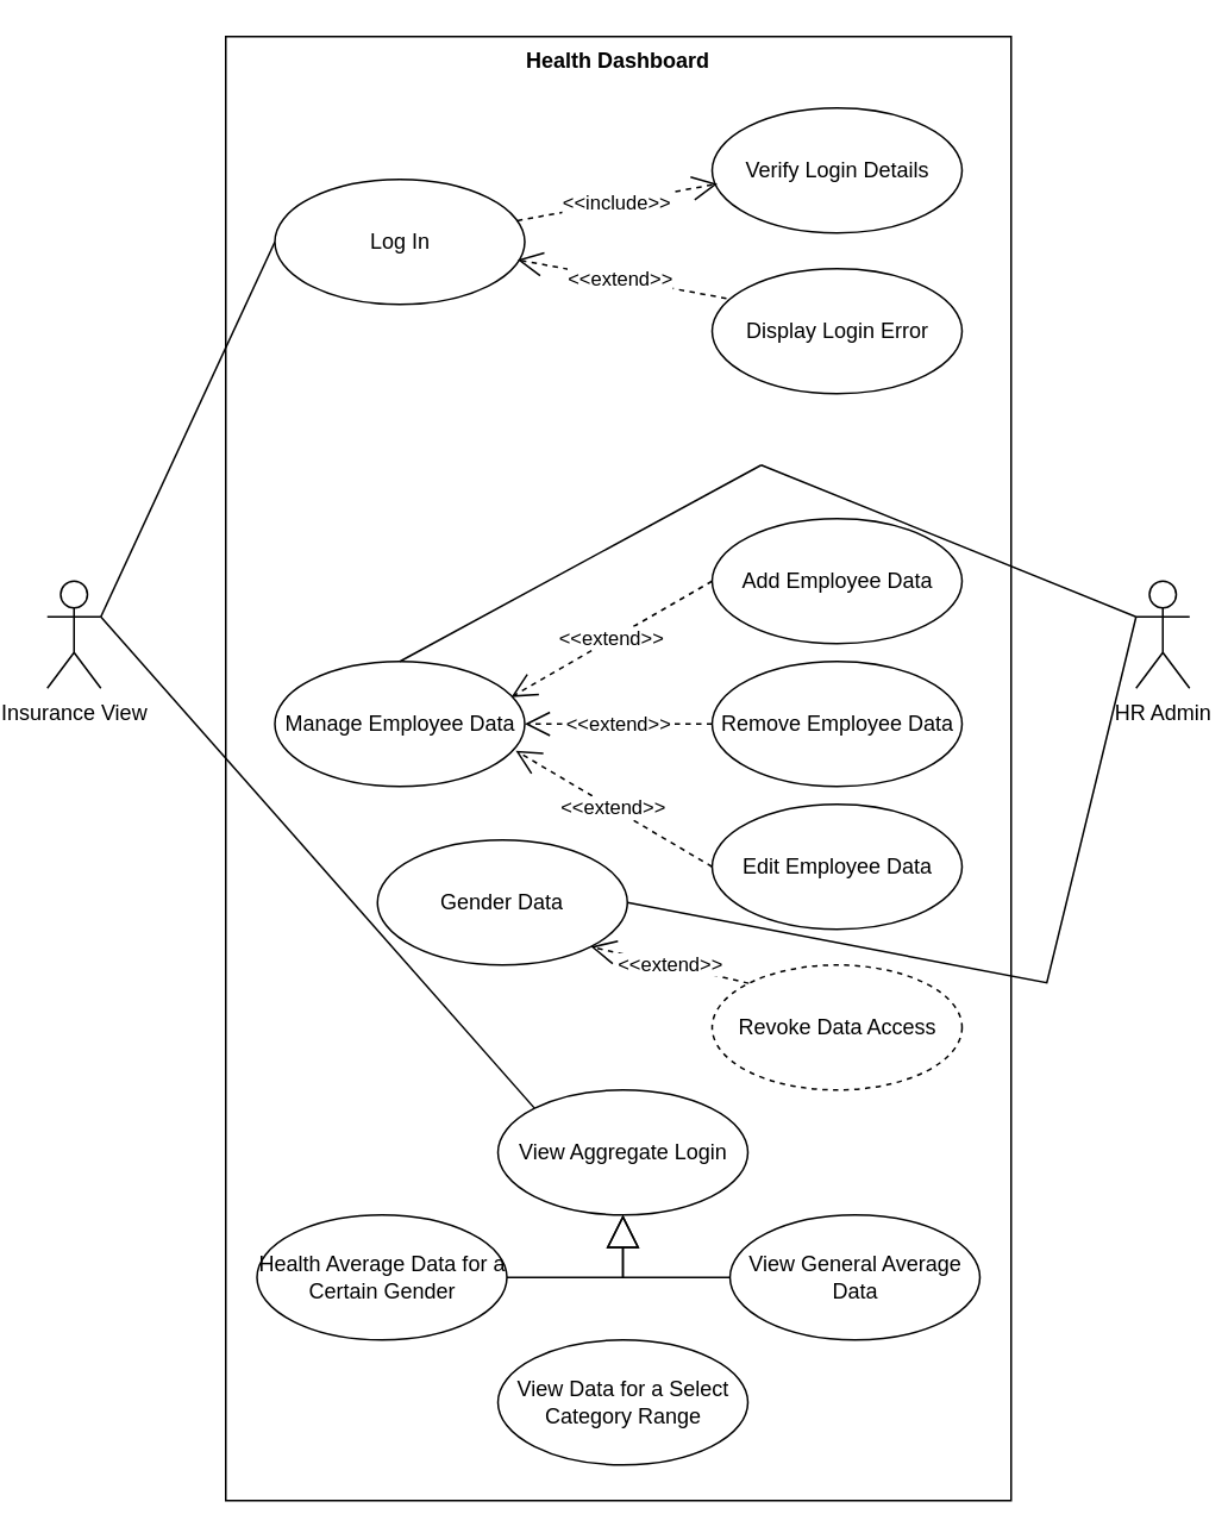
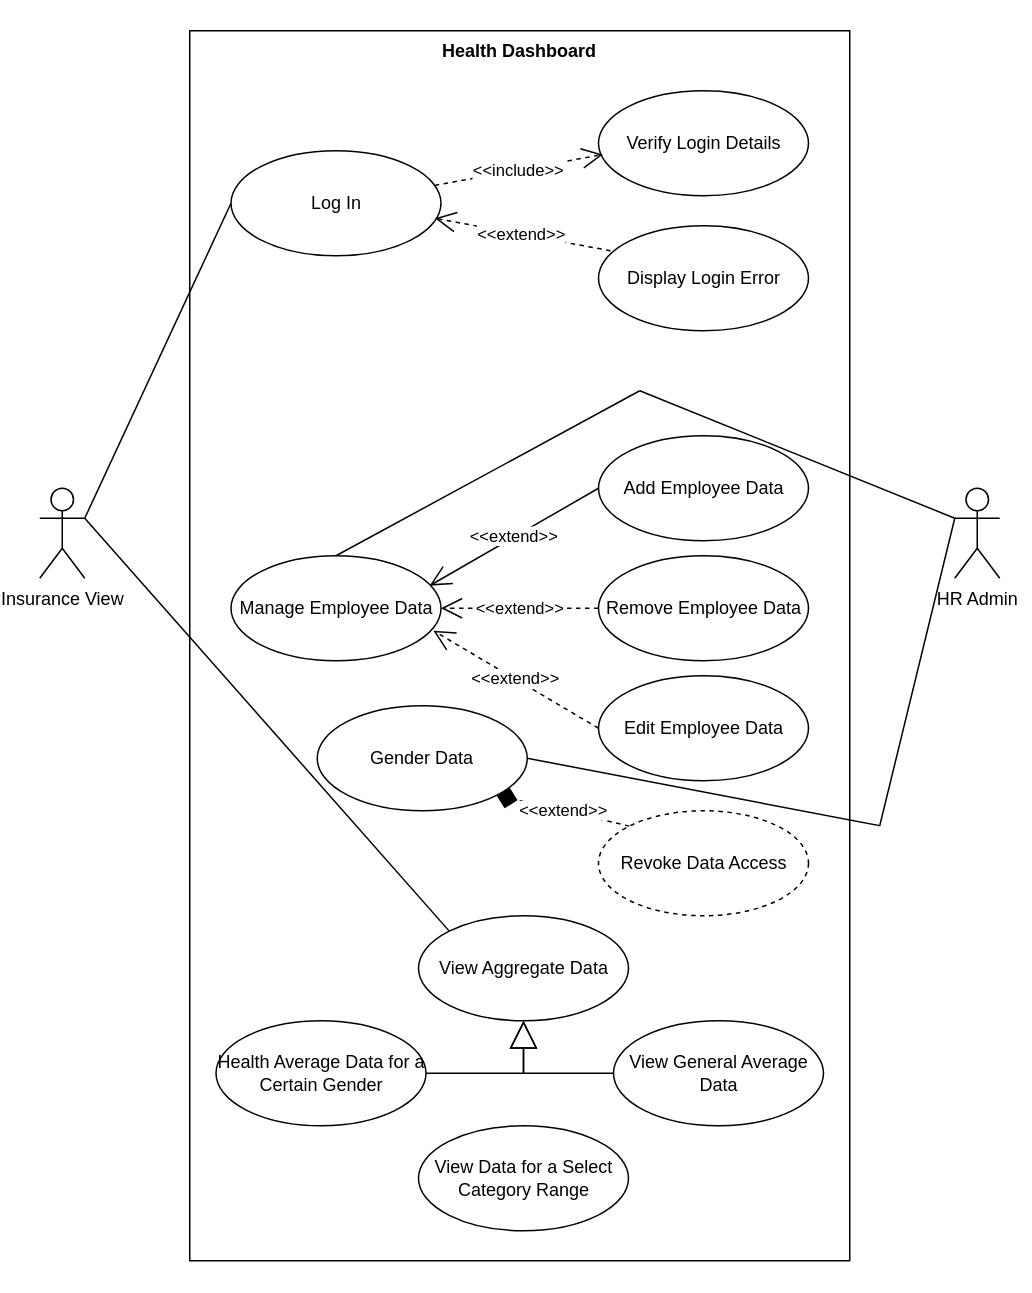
  <mxCell id="0" />
  <mxCell id="1" parent="0" />
  <mxCell id="2" value="Health Dashboard" style="shape=rect;html=1;verticalAlign=top;fontStyle=1;whiteSpace=wrap;align=center;" vertex="1" parent="1"><mxGeometry x="120" y="20" width="440" height="820" as="geometry" /></mxCell>
  <mxCell id="3" value="HR Admin" style="shape=umlActor;verticalLabelPosition=bottom;verticalAlign=top;html=1;" vertex="1" parent="1"><mxGeometry x="630" y="325" width="30" height="60" as="geometry" /></mxCell>
  <mxCell id="4" value="Insurance View" style="shape=umlActor;verticalLabelPosition=bottom;verticalAlign=top;html=1;" vertex="1" parent="1"><mxGeometry x="20" y="325" width="30" height="60" as="geometry" /></mxCell>
  <mxCell id="5" style="edgeStyle=none;rounded=0;orthogonalLoop=1;jettySize=auto;html=1;exitX=0;exitY=0.5;exitDx=0;exitDy=0;entryX=1;entryY=0.333;entryDx=0;entryDy=0;entryPerimeter=0;startArrow=none;startFill=0;endArrow=none;endFill=0;" edge="1" parent="1" source="6" target="4"><mxGeometry relative="1" as="geometry" /></mxCell>
  <mxCell id="6" value="Log In" style="ellipse;whiteSpace=wrap;html=1;" vertex="1" parent="1"><mxGeometry x="147.5" y="100" width="140" height="70" as="geometry" /></mxCell>
  <mxCell id="7" value="Manage Employee Data" style="ellipse;whiteSpace=wrap;html=1;" vertex="1" parent="1"><mxGeometry x="147.5" y="370" width="140" height="70" as="geometry" /></mxCell>
  <mxCell id="8" style="edgeStyle=none;rounded=0;orthogonalLoop=1;jettySize=auto;html=1;exitX=0;exitY=0;exitDx=0;exitDy=0;startArrow=none;startFill=0;endArrow=none;endFill=0;entryX=1;entryY=0.333;entryDx=0;entryDy=0;entryPerimeter=0;" edge="1" parent="1" source="9" target="4"><mxGeometry relative="1" as="geometry"><mxPoint x="50" y="360" as="targetPoint" /></mxGeometry></mxCell>
- <mxCell id="9" value="View Aggregate Login" style="ellipse;whiteSpace=wrap;html=1;" vertex="1" parent="1"><mxGeometry x="272.5" y="610" width="140" height="70" as="geometry" /></mxCell>
+ <mxCell id="9" value="View Aggregate Data" style="ellipse;whiteSpace=wrap;html=1;" vertex="1" parent="1"><mxGeometry x="272.5" y="610" width="140" height="70" as="geometry" /></mxCell>
  <mxCell id="10" value="Add Employee Data" style="ellipse;whiteSpace=wrap;html=1;" vertex="1" parent="1"><mxGeometry x="392.5" y="290" width="140" height="70" as="geometry" /></mxCell>
  <mxCell id="11" value="Remove Employee Data" style="ellipse;whiteSpace=wrap;html=1;" vertex="1" parent="1"><mxGeometry x="392.5" y="370" width="140" height="70" as="geometry" /></mxCell>
  <mxCell id="12" value="Edit Employee Data" style="ellipse;whiteSpace=wrap;html=1;" vertex="1" parent="1"><mxGeometry x="392.5" y="450" width="140" height="70" as="geometry" /></mxCell>
  <mxCell id="13" value="Display Login Error" style="ellipse;whiteSpace=wrap;html=1;" vertex="1" parent="1"><mxGeometry x="392.5" y="150" width="140" height="70" as="geometry" /></mxCell>
  <mxCell id="14" value="Verify Login Details" style="ellipse;whiteSpace=wrap;html=1;" vertex="1" parent="1"><mxGeometry x="392.5" y="60" width="140" height="70" as="geometry" /></mxCell>
  <mxCell id="15" value="&amp;lt;&amp;lt;include&amp;gt;&amp;gt;" style="endArrow=open;endSize=12;dashed=1;html=1;rounded=0;entryX=0.021;entryY=0.607;entryDx=0;entryDy=0;entryPerimeter=0;" edge="1" parent="1" source="6" target="14"><mxGeometry width="160" relative="1" as="geometry"><mxPoint x="-37.5" y="330" as="sourcePoint" /><mxPoint x="122.5" y="330" as="targetPoint" /></mxGeometry></mxCell>
  <mxCell id="16" value="&amp;lt;&amp;lt;extend&amp;gt;&amp;gt;" style="endArrow=open;endSize=12;dashed=1;html=1;rounded=0;exitX=0.057;exitY=0.238;exitDx=0;exitDy=0;exitPerimeter=0;entryX=0.971;entryY=0.643;entryDx=0;entryDy=0;entryPerimeter=0;" edge="1" parent="1" source="13" target="6"><mxGeometry width="160" relative="1" as="geometry"><mxPoint x="212.5" y="200" as="sourcePoint" /><mxPoint x="282.5" y="140" as="targetPoint" /></mxGeometry></mxCell>
- <mxCell id="17" value="&amp;lt;&amp;lt;extend&amp;gt;&amp;gt;" style="endArrow=open;endSize=12;dashed=1;html=1;rounded=0;exitX=0;exitY=0.5;exitDx=0;exitDy=0;entryX=0.946;entryY=0.285;entryDx=0;entryDy=0;entryPerimeter=0;" edge="1" parent="1" source="10" target="7"><mxGeometry width="160" relative="1" as="geometry"><mxPoint x="379.54" y="360" as="sourcePoint" /><mxPoint x="262.5" y="338.35" as="targetPoint" /></mxGeometry></mxCell>
+ <mxCell id="17" value="&amp;lt;&amp;lt;extend&amp;gt;&amp;gt;" style="endArrow=open;endSize=12;dashed=0;html=1;rounded=0;exitX=0;exitY=0.5;exitDx=0;exitDy=0;entryX=0.946;entryY=0.285;entryDx=0;entryDy=0;entryPerimeter=0;" edge="1" parent="1" source="10" target="7"><mxGeometry width="160" relative="1" as="geometry"><mxPoint x="379.54" y="360" as="sourcePoint" /><mxPoint x="262.5" y="338.35" as="targetPoint" /></mxGeometry></mxCell>
  <mxCell id="18" value="&amp;lt;&amp;lt;extend&amp;gt;&amp;gt;" style="endArrow=open;endSize=12;dashed=1;html=1;rounded=0;exitX=0;exitY=0.5;exitDx=0;exitDy=0;entryX=1;entryY=0.5;entryDx=0;entryDy=0;" edge="1" parent="1" source="11" target="7"><mxGeometry width="160" relative="1" as="geometry"><mxPoint x="392.5" y="481.65" as="sourcePoint" /><mxPoint x="275.46" y="460" as="targetPoint" /></mxGeometry></mxCell>
  <mxCell id="19" value="&amp;lt;&amp;lt;extend&amp;gt;&amp;gt;" style="endArrow=open;endSize=12;dashed=1;html=1;rounded=0;exitX=0;exitY=0.5;exitDx=0;exitDy=0;entryX=0.964;entryY=0.714;entryDx=0;entryDy=0;entryPerimeter=0;" edge="1" parent="1" source="12" target="7"><mxGeometry width="160" relative="1" as="geometry"><mxPoint x="379.54" y="471.65" as="sourcePoint" /><mxPoint x="262.5" y="450" as="targetPoint" /></mxGeometry></mxCell>
  <mxCell id="20" value="Health Average Data for a Certain Gender" style="ellipse;whiteSpace=wrap;html=1;" vertex="1" parent="1"><mxGeometry x="137.5" y="680" width="140" height="70" as="geometry" /></mxCell>
  <mxCell id="21" value="View General Average Data" style="ellipse;whiteSpace=wrap;html=1;" vertex="1" parent="1"><mxGeometry x="402.5" y="680" width="140" height="70" as="geometry" /></mxCell>
  <mxCell id="22" value="View Data for a Select Category Range" style="ellipse;whiteSpace=wrap;html=1;" vertex="1" parent="1"><mxGeometry x="272.5" y="750" width="140" height="70" as="geometry" /></mxCell>
  <mxCell id="23" value="" style="endArrow=block;endSize=16;endFill=0;html=1;rounded=0;exitX=1;exitY=0.5;exitDx=0;exitDy=0;entryX=0.5;entryY=1;entryDx=0;entryDy=0;edgeStyle=orthogonalEdgeStyle;" edge="1" parent="1" source="20" target="9"><mxGeometry width="160" relative="1" as="geometry"><mxPoint x="142.5" y="890" as="sourcePoint" /><mxPoint x="302.5" y="890" as="targetPoint" /></mxGeometry></mxCell>
  <mxCell id="24" value="" style="endArrow=block;endSize=16;endFill=0;html=1;rounded=0;exitX=0;exitY=0.5;exitDx=0;exitDy=0;entryX=0.5;entryY=1;entryDx=0;entryDy=0;edgeStyle=orthogonalEdgeStyle;" edge="1" parent="1" source="21" target="9"><mxGeometry width="160" relative="1" as="geometry"><mxPoint x="287.5" y="725" as="sourcePoint" /><mxPoint x="352.5" y="690" as="targetPoint" /></mxGeometry></mxCell>
  <mxCell id="25" style="edgeStyle=none;rounded=0;orthogonalLoop=1;jettySize=auto;html=1;entryX=0.5;entryY=0;entryDx=0;entryDy=0;startArrow=none;startFill=0;endArrow=none;endFill=0;" edge="1" parent="1" target="7"><mxGeometry relative="1" as="geometry"><mxPoint x="420" y="260" as="sourcePoint" /><mxPoint x="60" y="355" as="targetPoint" /></mxGeometry></mxCell>
  <mxCell id="26" style="edgeStyle=none;rounded=0;orthogonalLoop=1;jettySize=auto;html=1;entryX=0;entryY=0.333;entryDx=0;entryDy=0;startArrow=none;startFill=0;endArrow=none;endFill=0;entryPerimeter=0;" edge="1" parent="1" target="3"><mxGeometry relative="1" as="geometry"><mxPoint x="420" y="260" as="sourcePoint" /><mxPoint x="227.5" y="380" as="targetPoint" /></mxGeometry></mxCell>
  <mxCell id="27" value="Gender Data" style="ellipse;whiteSpace=wrap;html=1;" vertex="1" parent="1"><mxGeometry x="205" y="470" width="140" height="70" as="geometry" /></mxCell>
  <mxCell id="28" style="edgeStyle=none;rounded=0;orthogonalLoop=1;jettySize=auto;html=1;entryX=1;entryY=0.5;entryDx=0;entryDy=0;startArrow=none;startFill=0;endArrow=none;endFill=0;exitX=0;exitY=0.333;exitDx=0;exitDy=0;exitPerimeter=0;" edge="1" parent="1" source="3" target="27"><mxGeometry relative="1" as="geometry"><mxPoint x="580" y="530" as="sourcePoint" /><mxPoint x="470" y="590" as="targetPoint" /><Array as="points"><mxPoint x="580" y="550" /></Array></mxGeometry></mxCell>
  <mxCell id="29" value="Revoke Data Access" style="ellipse;whiteSpace=wrap;html=1;dashed=1;" vertex="1" parent="1"><mxGeometry x="392.5" y="540" width="140" height="70" as="geometry" /></mxCell>
- <mxCell id="30" value="&amp;lt;&amp;lt;extend&amp;gt;&amp;gt;" style="endArrow=open;endSize=12;dashed=1;html=1;rounded=0;exitX=0;exitY=0;exitDx=0;exitDy=0;entryX=1;entryY=1;entryDx=0;entryDy=0;" edge="1" parent="1" source="29" target="27"><mxGeometry width="160" relative="1" as="geometry"><mxPoint x="402.5" y="495" as="sourcePoint" /><mxPoint x="292.46" y="429.98" as="targetPoint" /></mxGeometry></mxCell>
+ <mxCell id="30" value="&amp;lt;&amp;lt;extend&amp;gt;&amp;gt;" style="endArrow=diamond;endSize=12;dashed=1;html=1;rounded=0;exitX=0;exitY=0;exitDx=0;exitDy=0;entryX=1;entryY=1;entryDx=0;entryDy=0;" edge="1" parent="1" source="29" target="27"><mxGeometry width="160" relative="1" as="geometry"><mxPoint x="402.5" y="495" as="sourcePoint" /><mxPoint x="292.46" y="429.98" as="targetPoint" /></mxGeometry></mxCell>
